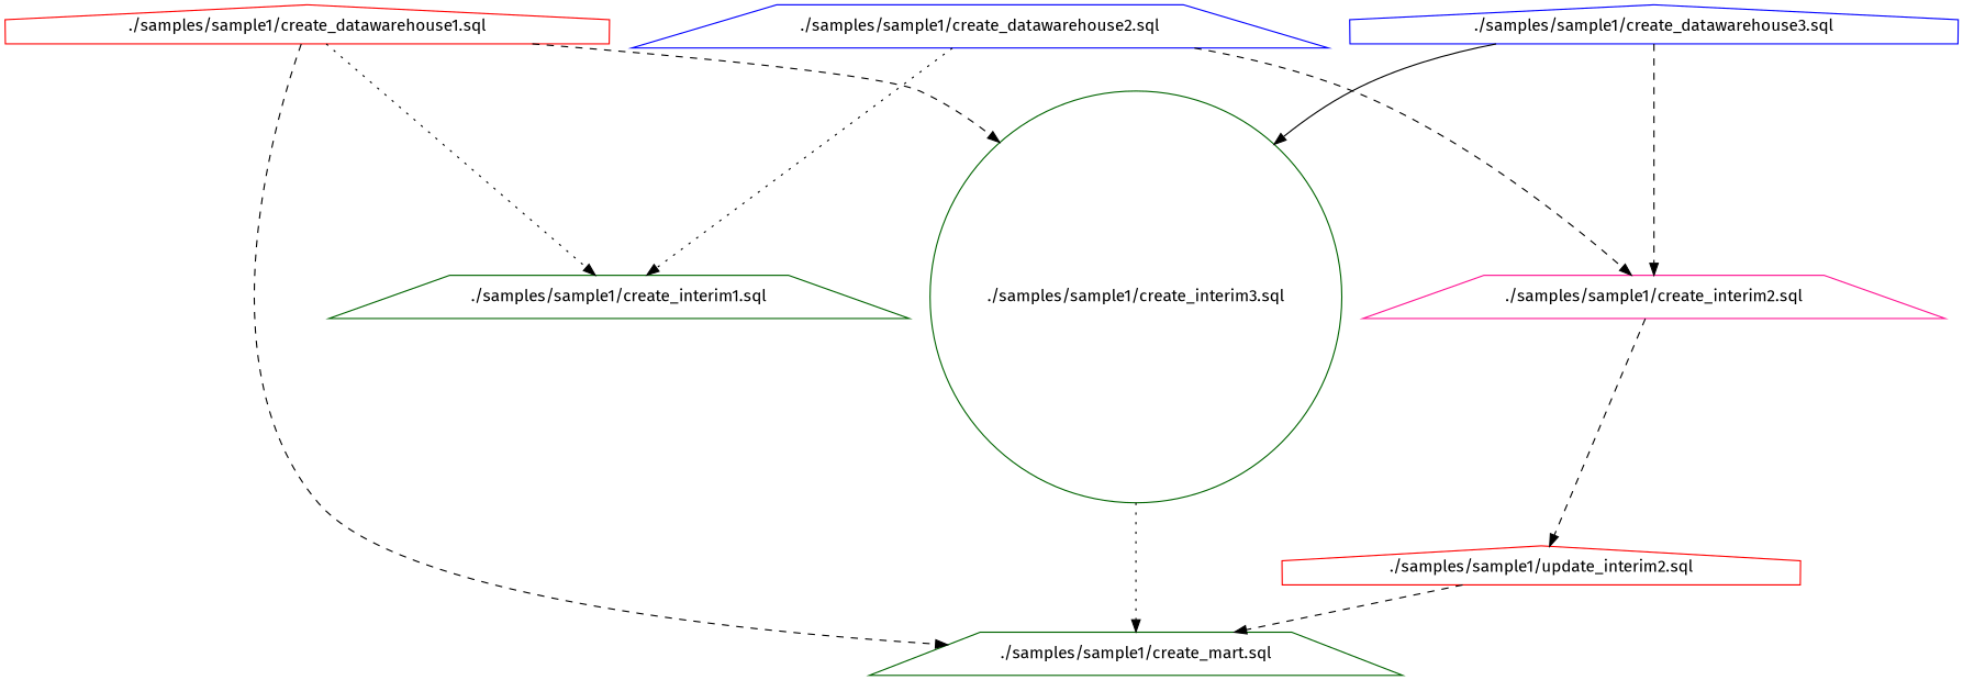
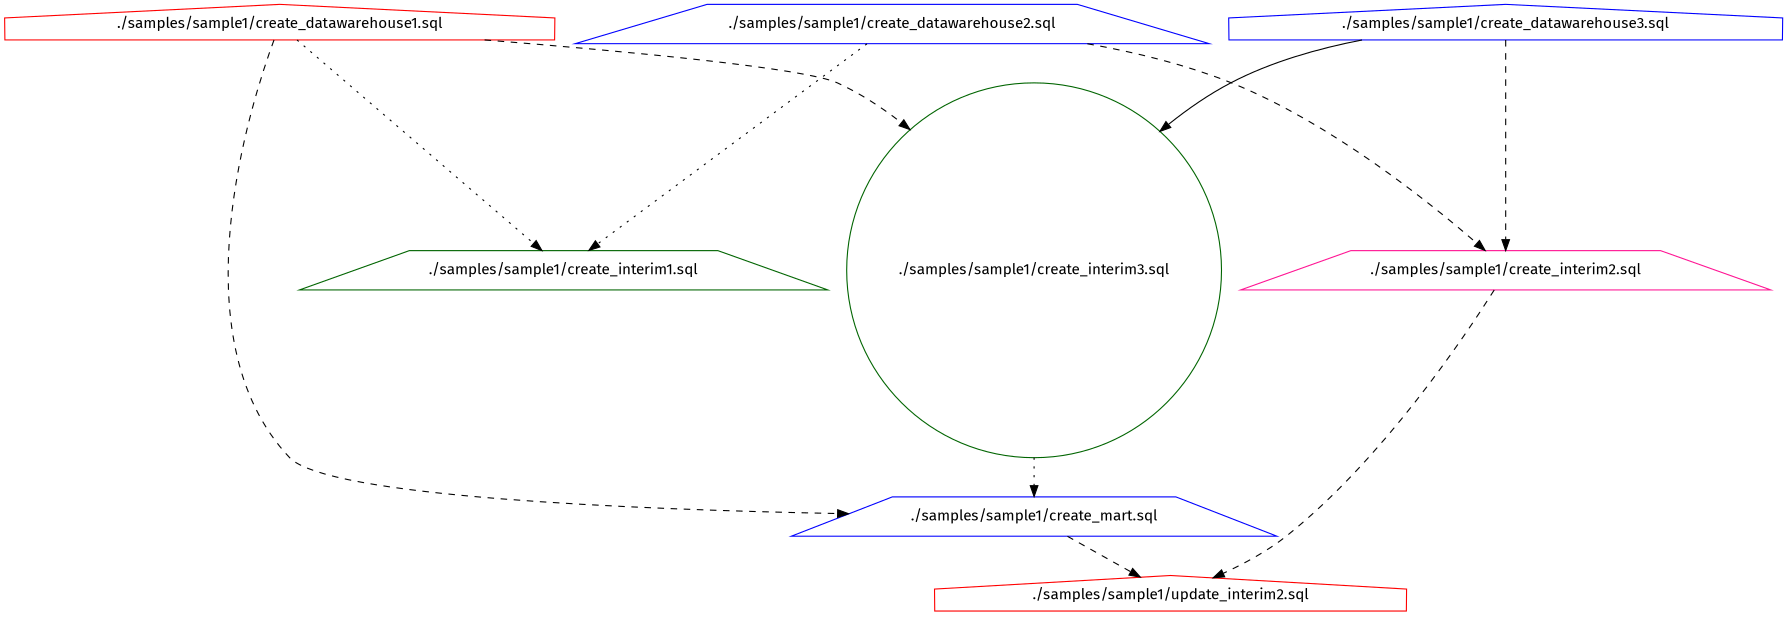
  digraph {
    fontname="Fira Sans"
    node [color=darkgreen fontname="Fira Sans" shape=trapezium]
    edge [fontname="Fira Sans" style=dashed]
    n1 [color=red label="./samples/sample1/create_datawarehouse1.sql" shape=house]
    n2 [label="./samples/sample1/create_interim1.sql"]
    n3 [label="./samples/sample1/create_interim3.sql" shape=circle]
-   n4 [label="./samples/sample1/create_mart.sql"]
+   n4 [color=blue label="./samples/sample1/create_mart.sql"]
    n5 [color=blue label="./samples/sample1/create_datawarehouse2.sql"]
    n6 [color=deeppink label="./samples/sample1/create_interim2.sql"]
    n7 [color=red label="./samples/sample1/update_interim2.sql" shape=house]
    n8 [color=blue label="./samples/sample1/create_datawarehouse3.sql" shape=house]
    n1 -> n2 [style=dotted]
    n1 -> n3
    n1 -> n4
    n3 -> n4 [style=dotted]
    n5 -> n2 [style=dotted]
    n5 -> n6
    n6 -> n7
-   n7 -> n4
+   n4 -> n7
    n8 -> n3 [style=solid]
    n8 -> n6
  }
